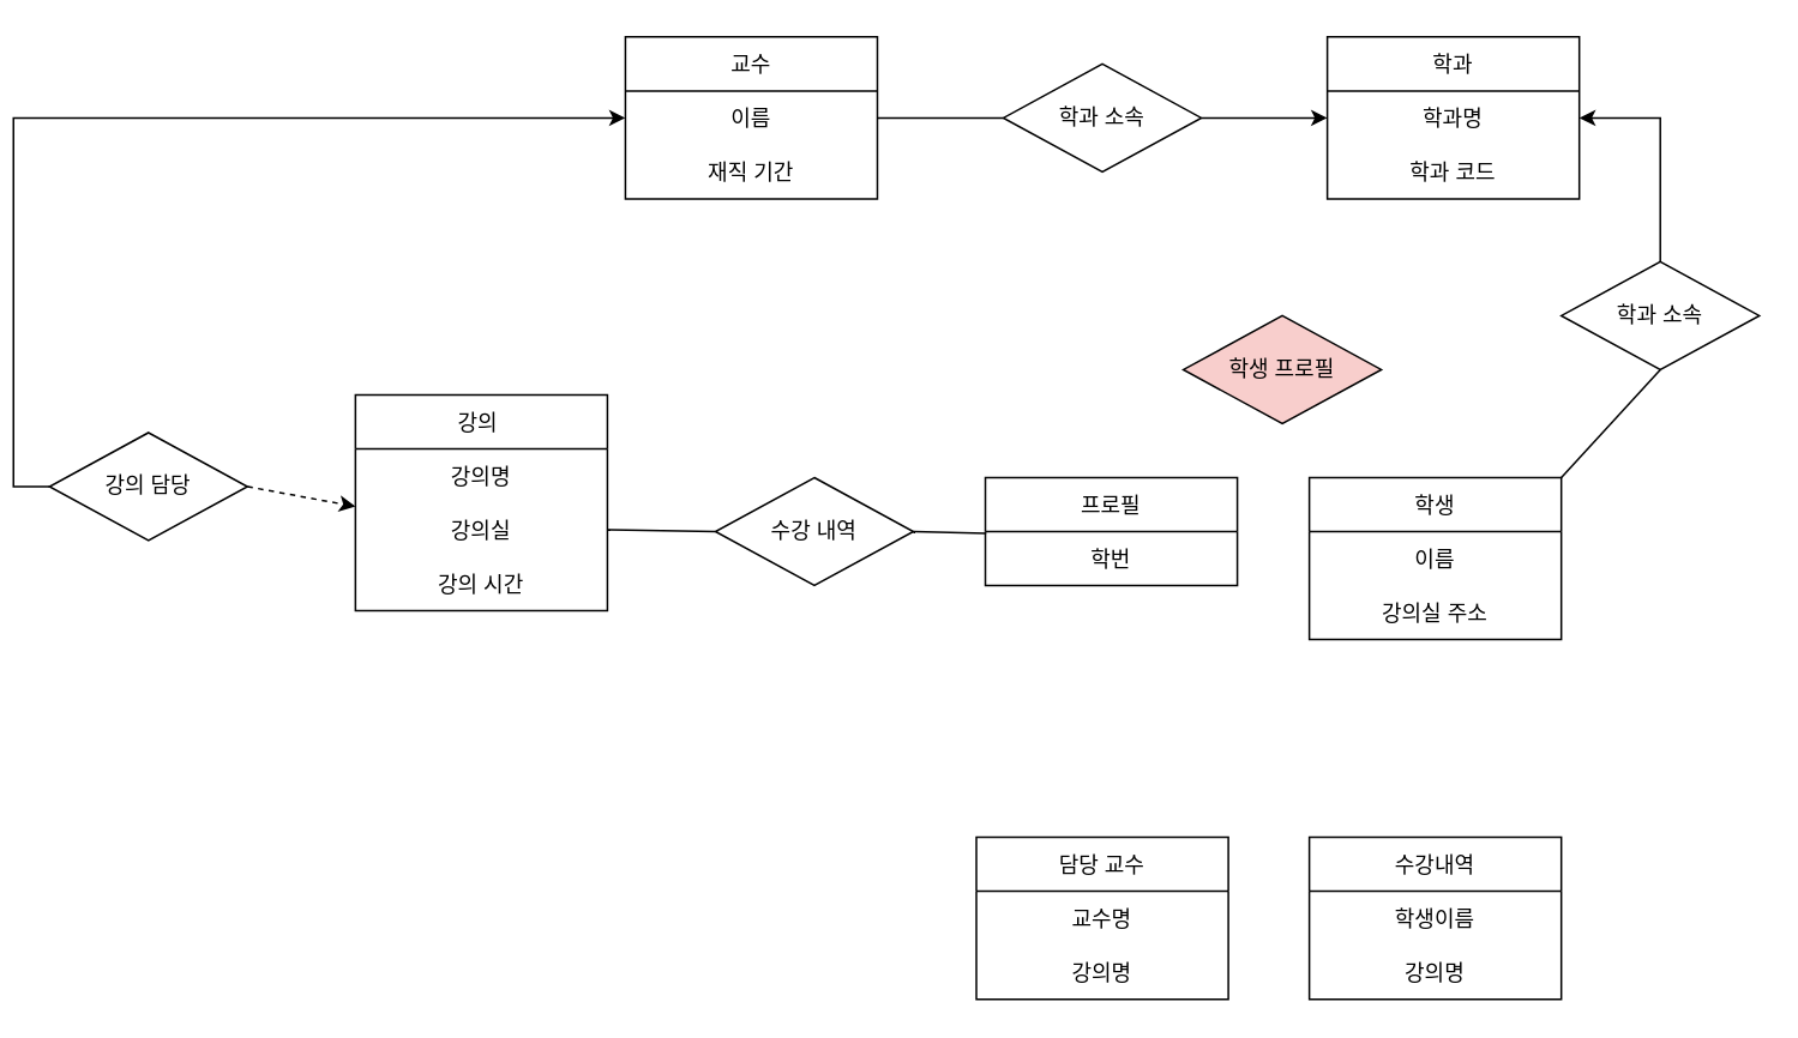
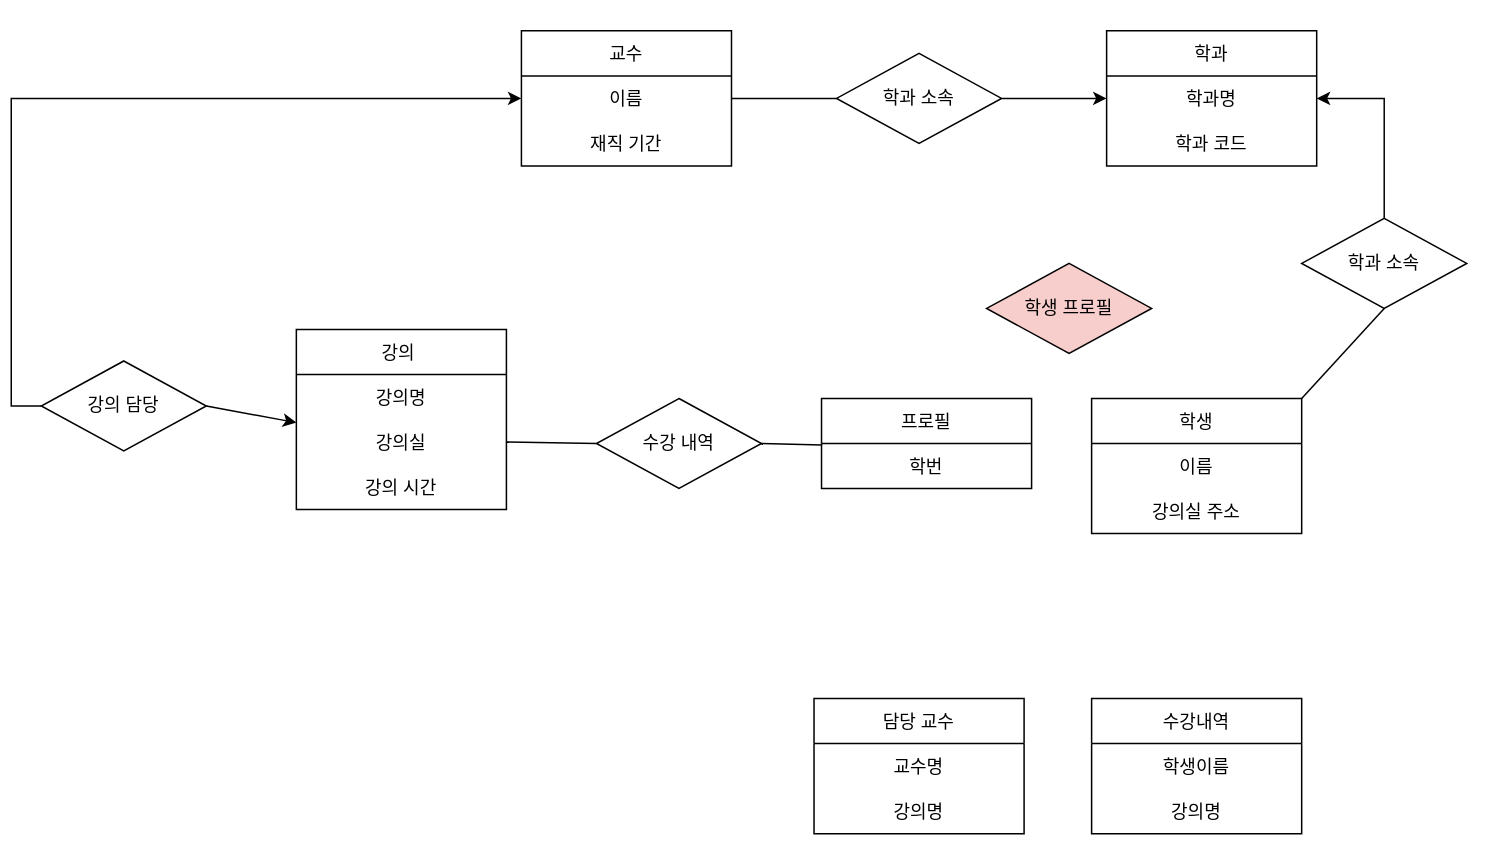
  <mxCell id="0" />
  <mxCell id="1" parent="0" />
  <mxCell id="2" value="프로필" style="swimlane;fontStyle=0;childLayout=stackLayout;horizontal=1;startSize=30;horizontalStack=0;resizeParent=1;resizeParentMax=0;resizeLast=0;collapsible=1;marginBottom=0;" parent="1" vertex="1"><mxGeometry x="540" y="265" width="140" height="60" as="geometry" /></mxCell>
  <mxCell id="3" value="학번" style="text;strokeColor=none;fillColor=none;align=center;verticalAlign=middle;spacingLeft=4;spacingRight=4;overflow=hidden;points=[[0,0.5],[1,0.5]];portConstraint=eastwest;rotatable=0;" parent="2" vertex="1"><mxGeometry y="30" width="140" height="30" as="geometry" /></mxCell>
  <mxCell id="4" value="학생" style="swimlane;fontStyle=0;childLayout=stackLayout;horizontal=1;startSize=30;horizontalStack=0;resizeParent=1;resizeParentMax=0;resizeLast=0;collapsible=1;marginBottom=0;" parent="1" vertex="1"><mxGeometry x="720" y="265" width="140" height="90" as="geometry" /></mxCell>
  <mxCell id="5" value="이름" style="text;strokeColor=none;fillColor=none;align=center;verticalAlign=middle;spacingLeft=4;spacingRight=4;overflow=hidden;points=[[0,0.5],[1,0.5]];portConstraint=eastwest;rotatable=0;" parent="4" vertex="1"><mxGeometry y="30" width="140" height="30" as="geometry" /></mxCell>
  <mxCell id="6" value="강의실 주소" style="text;strokeColor=none;fillColor=none;align=center;verticalAlign=middle;spacingLeft=4;spacingRight=4;overflow=hidden;points=[[0,0.5],[1,0.5]];portConstraint=eastwest;rotatable=0;" parent="4" vertex="1"><mxGeometry y="60" width="140" height="30" as="geometry" /></mxCell>
  <mxCell id="7" value="강의 " style="swimlane;fontStyle=0;childLayout=stackLayout;horizontal=1;startSize=30;horizontalStack=0;resizeParent=1;resizeParentMax=0;resizeLast=0;collapsible=1;marginBottom=0;" parent="1" vertex="1"><mxGeometry x="190" y="219" width="140" height="120" as="geometry" /></mxCell>
  <mxCell id="8" value="강의명" style="text;strokeColor=none;fillColor=none;align=center;verticalAlign=middle;spacingLeft=4;spacingRight=4;overflow=hidden;points=[[0,0.5],[1,0.5]];portConstraint=eastwest;rotatable=0;" parent="7" vertex="1"><mxGeometry y="30" width="140" height="30" as="geometry" /></mxCell>
  <mxCell id="9" value="강의실" style="text;strokeColor=none;fillColor=none;align=center;verticalAlign=middle;spacingLeft=4;spacingRight=4;overflow=hidden;points=[[0,0.5],[1,0.5]];portConstraint=eastwest;rotatable=0;" parent="7" vertex="1"><mxGeometry y="60" width="140" height="30" as="geometry" /></mxCell>
  <mxCell id="10" value="강의 시간" style="text;strokeColor=none;fillColor=none;align=center;verticalAlign=middle;spacingLeft=4;spacingRight=4;overflow=hidden;points=[[0,0.5],[1,0.5]];portConstraint=eastwest;rotatable=0;" parent="7" vertex="1"><mxGeometry y="90" width="140" height="30" as="geometry" /></mxCell>
  <mxCell id="11" value="교수" style="swimlane;fontStyle=0;childLayout=stackLayout;horizontal=1;startSize=30;horizontalStack=0;resizeParent=1;resizeParentMax=0;resizeLast=0;collapsible=1;marginBottom=0;" parent="1" vertex="1"><mxGeometry x="340" y="20" width="140" height="90" as="geometry" /></mxCell>
  <mxCell id="12" value="이름" style="text;strokeColor=none;fillColor=none;align=center;verticalAlign=middle;spacingLeft=4;spacingRight=4;overflow=hidden;points=[[0,0.5],[1,0.5]];portConstraint=eastwest;rotatable=0;" parent="11" vertex="1"><mxGeometry y="30" width="140" height="30" as="geometry" /></mxCell>
  <mxCell id="13" value="재직 기간" style="text;strokeColor=none;fillColor=none;align=center;verticalAlign=middle;spacingLeft=4;spacingRight=4;overflow=hidden;points=[[0,0.5],[1,0.5]];portConstraint=eastwest;rotatable=0;" parent="11" vertex="1"><mxGeometry y="60" width="140" height="30" as="geometry" /></mxCell>
  <mxCell id="14" value="학생 프로필" style="rhombus;whiteSpace=wrap;html=1;fillColor=#f8cecc;" parent="1" vertex="1"><mxGeometry x="650" y="175" width="110" height="60" as="geometry" /></mxCell>
  <mxCell id="15" value="수강 내역" style="rhombus;whiteSpace=wrap;html=1;" parent="1" vertex="1"><mxGeometry x="390" y="265" width="110" height="60" as="geometry" /></mxCell>
  <mxCell id="16" style="edgeStyle=orthogonalEdgeStyle;rounded=0;orthogonalLoop=1;jettySize=auto;html=1;exitX=0;exitY=0.5;exitDx=0;exitDy=0;entryX=0;entryY=0.5;entryDx=0;entryDy=0;" edge="1" parent="1" source="17" target="12"><mxGeometry relative="1" as="geometry" /></mxCell>
  <mxCell id="17" value="강의 담당" style="rhombus;whiteSpace=wrap;html=1;" parent="1" vertex="1"><mxGeometry x="20" y="240" width="110" height="60" as="geometry" /></mxCell>
  <mxCell id="18" value="학과" style="swimlane;fontStyle=0;childLayout=stackLayout;horizontal=1;startSize=30;horizontalStack=0;resizeParent=1;resizeParentMax=0;resizeLast=0;collapsible=1;marginBottom=0;" parent="1" vertex="1"><mxGeometry x="730" y="20" width="140" height="90" as="geometry" /></mxCell>
  <mxCell id="19" value="학과명" style="text;strokeColor=none;fillColor=none;align=center;verticalAlign=middle;spacingLeft=4;spacingRight=4;overflow=hidden;points=[[0,0.5],[1,0.5]];portConstraint=eastwest;rotatable=0;" parent="18" vertex="1"><mxGeometry y="30" width="140" height="30" as="geometry" /></mxCell>
  <mxCell id="20" value="학과 코드" style="text;strokeColor=none;fillColor=none;align=center;verticalAlign=middle;spacingLeft=4;spacingRight=4;overflow=hidden;points=[[0,0.5],[1,0.5]];portConstraint=eastwest;rotatable=0;" parent="18" vertex="1"><mxGeometry y="60" width="140" height="30" as="geometry" /></mxCell>
  <mxCell id="21" style="edgeStyle=orthogonalEdgeStyle;rounded=0;orthogonalLoop=1;jettySize=auto;html=1;exitX=1;exitY=0.5;exitDx=0;exitDy=0;" edge="1" parent="1" source="22" target="19"><mxGeometry relative="1" as="geometry" /></mxCell>
  <mxCell id="22" value="학과 소속" style="rhombus;whiteSpace=wrap;html=1;" parent="1" vertex="1"><mxGeometry x="550" y="35" width="110" height="60" as="geometry" /></mxCell>
  <mxCell id="23" value="수강내역" style="swimlane;fontStyle=0;childLayout=stackLayout;horizontal=1;startSize=30;horizontalStack=0;resizeParent=1;resizeParentMax=0;resizeLast=0;collapsible=1;marginBottom=0;" parent="1" vertex="1"><mxGeometry x="720" y="465" width="140" height="90" as="geometry" /></mxCell>
  <mxCell id="24" value="학생이름" style="text;strokeColor=none;fillColor=none;align=center;verticalAlign=middle;spacingLeft=4;spacingRight=4;overflow=hidden;points=[[0,0.5],[1,0.5]];portConstraint=eastwest;rotatable=0;" parent="23" vertex="1"><mxGeometry y="30" width="140" height="30" as="geometry" /></mxCell>
  <mxCell id="25" value="강의명" style="text;strokeColor=none;fillColor=none;align=center;verticalAlign=middle;spacingLeft=4;spacingRight=4;overflow=hidden;points=[[0,0.5],[1,0.5]];portConstraint=eastwest;rotatable=0;" parent="23" vertex="1"><mxGeometry y="60" width="140" height="30" as="geometry" /></mxCell>
  <mxCell id="26" value="담당 교수" style="swimlane;fontStyle=0;childLayout=stackLayout;horizontal=1;startSize=30;horizontalStack=0;resizeParent=1;resizeParentMax=0;resizeLast=0;collapsible=1;marginBottom=0;" parent="1" vertex="1"><mxGeometry x="535" y="465" width="140" height="90" as="geometry" /></mxCell>
  <mxCell id="27" value="교수명" style="text;strokeColor=none;fillColor=none;align=center;verticalAlign=middle;spacingLeft=4;spacingRight=4;overflow=hidden;points=[[0,0.5],[1,0.5]];portConstraint=eastwest;rotatable=0;" parent="26" vertex="1"><mxGeometry y="30" width="140" height="30" as="geometry" /></mxCell>
  <mxCell id="28" value="강의명" style="text;strokeColor=none;fillColor=none;align=center;verticalAlign=middle;spacingLeft=4;spacingRight=4;overflow=hidden;points=[[0,0.5],[1,0.5]];portConstraint=eastwest;rotatable=0;" parent="26" vertex="1"><mxGeometry y="60" width="140" height="30" as="geometry" /></mxCell>
- <mxCell id="29" value="" style="endArrow=classic;html=1;rounded=0;exitX=1;exitY=0.5;exitDx=0;exitDy=0;dashed=1;" edge="1" parent="1" source="17" target="9"><mxGeometry width="50" height="50" relative="1" as="geometry"><mxPoint x="240" y="455" as="sourcePoint" /><mxPoint x="150" y="285" as="targetPoint" /></mxGeometry></mxCell>
+ <mxCell id="29" value="" style="endArrow=classic;html=1;rounded=0;exitX=1;exitY=0.5;exitDx=0;exitDy=0;" edge="1" parent="1" source="17" target="9"><mxGeometry width="50" height="50" relative="1" as="geometry"><mxPoint x="240" y="455" as="sourcePoint" /><mxPoint x="150" y="285" as="targetPoint" /></mxGeometry></mxCell>
  <mxCell id="30" value="" style="endArrow=none;html=1;rounded=0;exitX=1;exitY=0.5;exitDx=0;exitDy=0;entryX=0;entryY=0.5;entryDx=0;entryDy=0;" edge="1" parent="1" source="12" target="22"><mxGeometry width="50" height="50" relative="1" as="geometry"><mxPoint x="640" y="335" as="sourcePoint" /><mxPoint x="690" y="285" as="targetPoint" /></mxGeometry></mxCell>
  <mxCell id="31" style="edgeStyle=orthogonalEdgeStyle;rounded=0;orthogonalLoop=1;jettySize=auto;html=1;exitX=0.5;exitY=0;exitDx=0;exitDy=0;entryX=1;entryY=0.5;entryDx=0;entryDy=0;" edge="1" parent="1" source="32" target="19"><mxGeometry relative="1" as="geometry" /></mxCell>
  <mxCell id="32" value="학과 소속" style="rhombus;whiteSpace=wrap;html=1;" vertex="1" parent="1"><mxGeometry x="860" y="145" width="110" height="60" as="geometry" /></mxCell>
  <mxCell id="33" value="" style="endArrow=none;html=1;rounded=0;exitX=1;exitY=0;exitDx=0;exitDy=0;entryX=0.5;entryY=1;entryDx=0;entryDy=0;" edge="1" parent="1" source="4" target="32"><mxGeometry width="50" height="50" relative="1" as="geometry"><mxPoint x="640" y="335" as="sourcePoint" /><mxPoint x="690" y="285" as="targetPoint" /></mxGeometry></mxCell>
  <mxCell id="34" value="" style="endArrow=none;html=1;rounded=0;entryX=1;entryY=0.5;entryDx=0;entryDy=0;exitX=0;exitY=0.5;exitDx=0;exitDy=0;" edge="1" parent="1" source="15" target="9"><mxGeometry width="50" height="50" relative="1" as="geometry"><mxPoint x="540" y="465" as="sourcePoint" /><mxPoint x="590" y="415" as="targetPoint" /></mxGeometry></mxCell>
  <mxCell id="35" value="" style="endArrow=none;html=1;rounded=0;entryX=1;entryY=0.5;entryDx=0;entryDy=0;exitX=0.003;exitY=0.033;exitDx=0;exitDy=0;exitPerimeter=0;" edge="1" parent="1" source="3" target="15"><mxGeometry width="50" height="50" relative="1" as="geometry"><mxPoint x="620" y="465" as="sourcePoint" /><mxPoint x="670" y="415" as="targetPoint" /></mxGeometry></mxCell>
